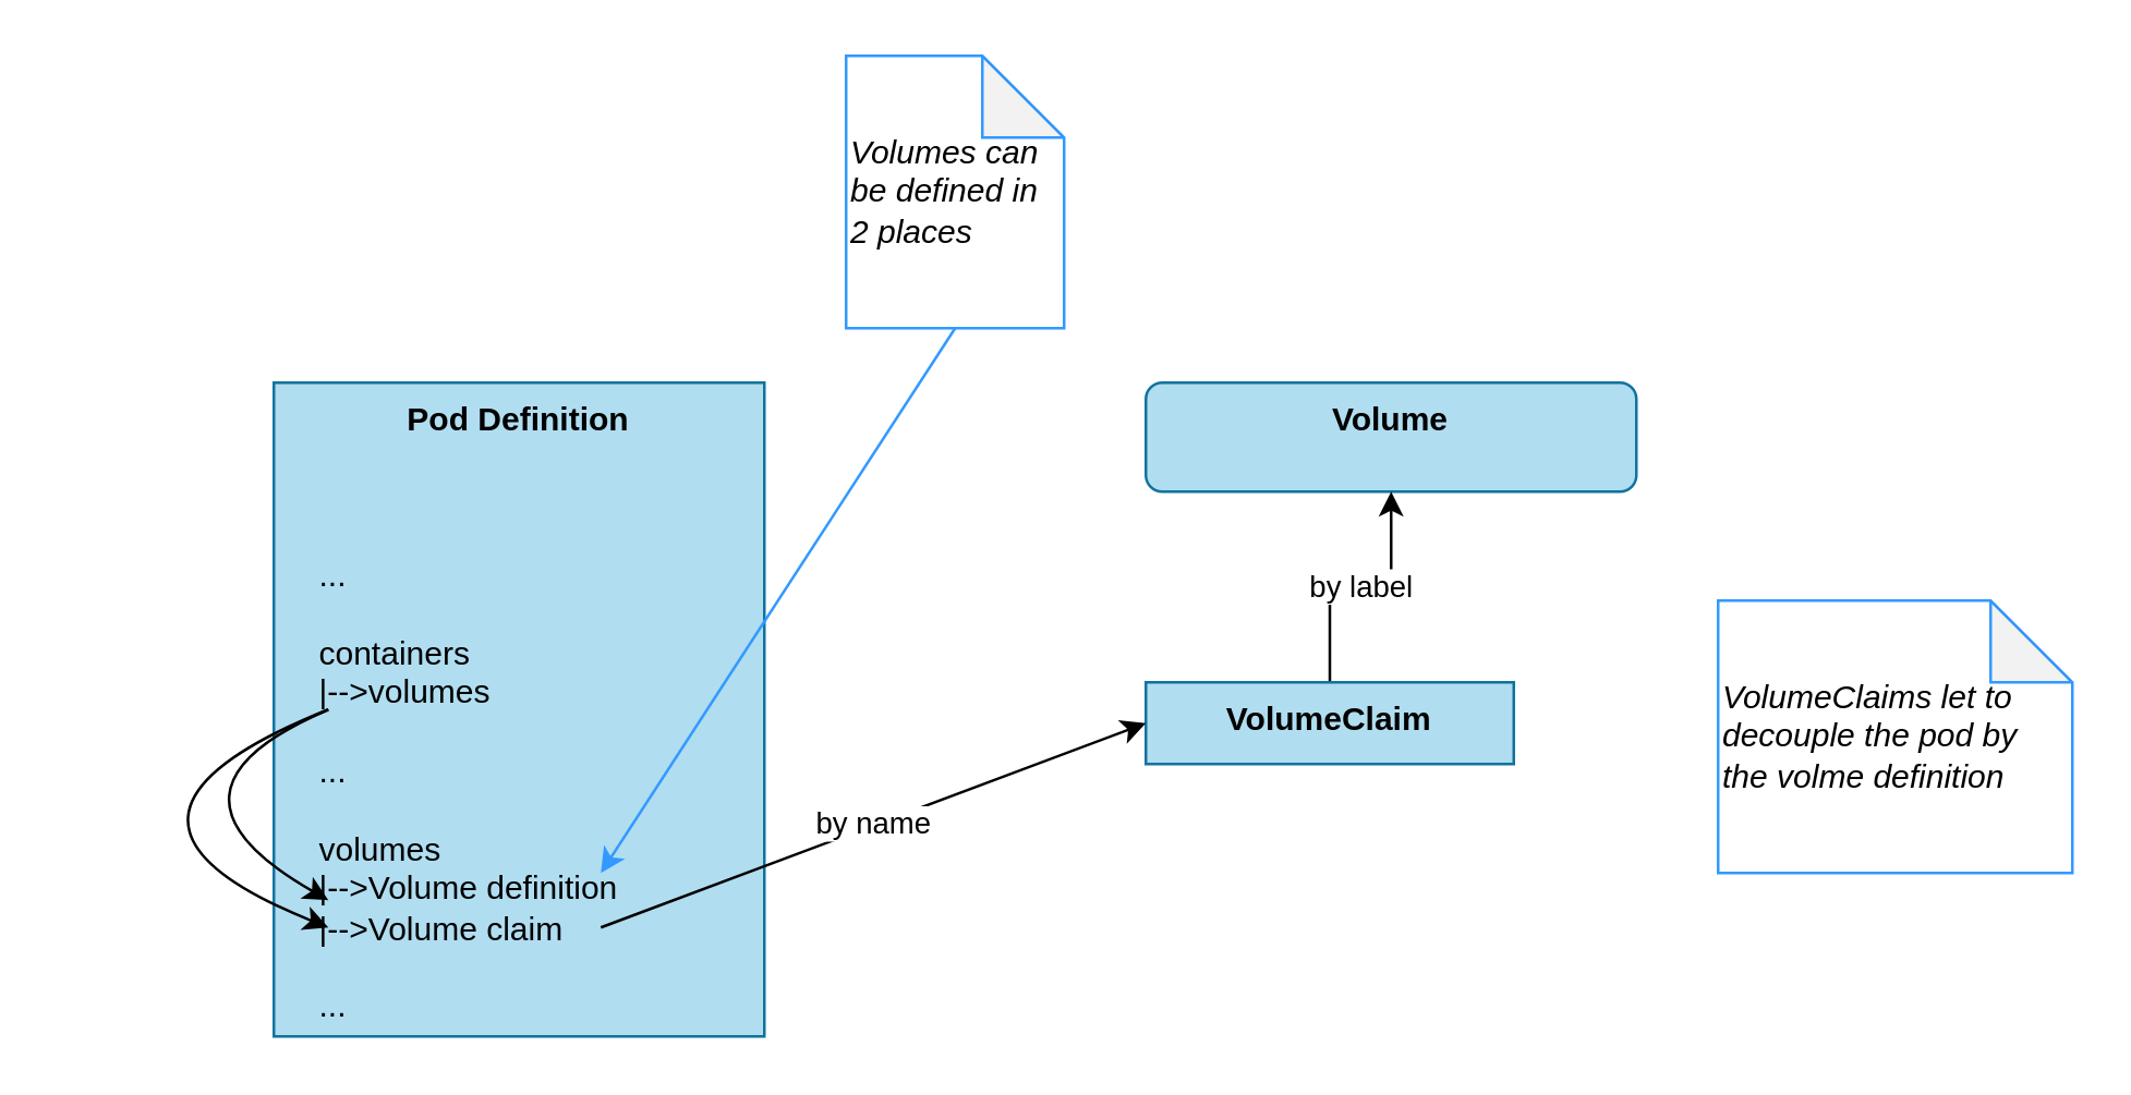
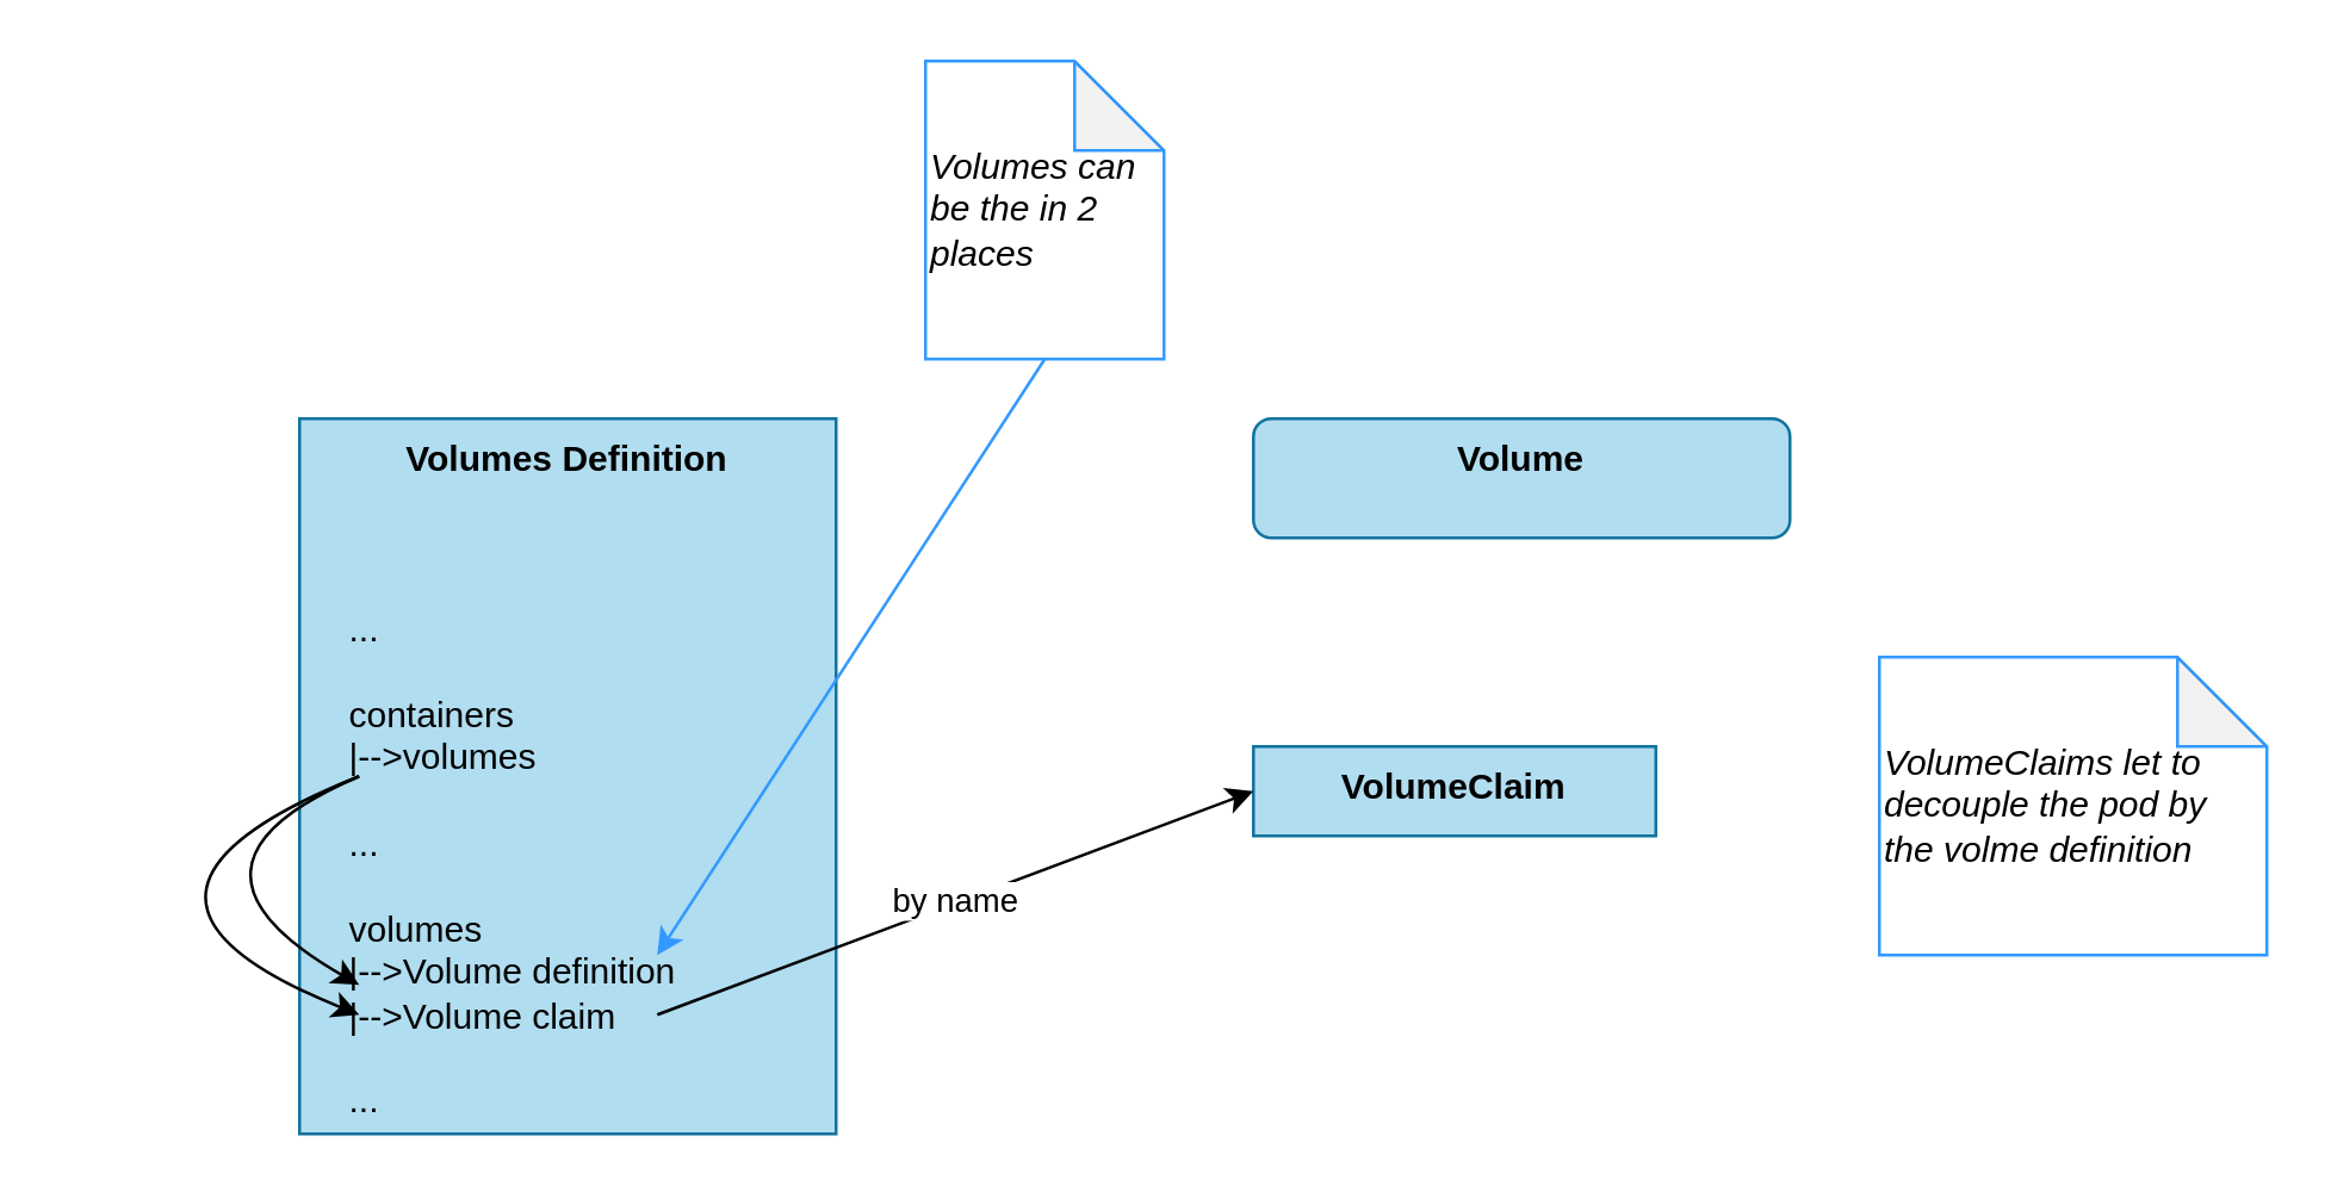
  <mxCell id="0" />
  <mxCell id="1" parent="0" />
- <mxCell id="2" value="&lt;b&gt;Pod Definition&lt;/b&gt;" style="rounded=0;whiteSpace=wrap;html=1;verticalAlign=top;fillColor=#b1ddf0;strokeColor=#10739e;movable=0;resizable=0;rotatable=0;deletable=0;editable=0;connectable=0;" vertex="1" parent="1"><mxGeometry x="100" y="140" width="180" height="240" as="geometry" /></mxCell>
+ <mxCell id="2" value="&lt;b&gt;Volumes Definition&lt;/b&gt;" style="rounded=0;whiteSpace=wrap;html=1;verticalAlign=top;fillColor=#b1ddf0;strokeColor=#10739e;movable=0;resizable=0;rotatable=0;deletable=0;editable=0;connectable=0;" vertex="1" parent="1"><mxGeometry x="100" y="140" width="180" height="240" as="geometry" /></mxCell>
  <mxCell id="3" value="...&lt;br&gt;&lt;br&gt;containers&lt;br&gt;|--&amp;gt;volumes&lt;br&gt;&lt;br&gt;...&lt;br&gt;&lt;br&gt;volumes&lt;br&gt;|--&amp;gt;Volume definition&lt;br&gt;|--&amp;gt;Volume claim&lt;br&gt;&lt;br&gt;..." style="text;html=1;strokeColor=none;fillColor=none;align=left;verticalAlign=middle;whiteSpace=wrap;rounded=0;movable=0;resizable=0;rotatable=0;deletable=0;editable=0;connectable=0;" vertex="1" parent="1"><mxGeometry x="115" y="210" width="150" height="160" as="geometry" /></mxCell>
  <mxCell id="4" value="&lt;b&gt;Volume&lt;/b&gt;" style="whiteSpace=wrap;html=1;verticalAlign=top;fillColor=#b1ddf0;strokeColor=#10739e;rounded=1;" vertex="1" parent="1"><mxGeometry x="420" y="140" width="180" height="40" as="geometry" /></mxCell>
- <mxCell id="5" value="by label" style="edgeStyle=orthogonalEdgeStyle;rounded=0;orthogonalLoop=1;jettySize=auto;html=1;entryX=0.5;entryY=1;entryDx=0;entryDy=0;" edge="1" parent="1" source="6" target="4"><mxGeometry relative="1" as="geometry" /></mxCell>
  <mxCell id="6" value="&lt;b&gt;VolumeClaim&lt;/b&gt;" style="rounded=0;whiteSpace=wrap;html=1;verticalAlign=top;fillColor=#b1ddf0;strokeColor=#10739e;" vertex="1" parent="1"><mxGeometry x="420" y="250" width="135" height="30" as="geometry" /></mxCell>
  <mxCell id="7" value="by name" style="endArrow=classic;html=1;entryX=0;entryY=0.5;entryDx=0;entryDy=0;" edge="1" parent="1" target="6"><mxGeometry width="50" height="50" relative="1" as="geometry"><mxPoint x="220" y="340" as="sourcePoint" /><mxPoint x="420" y="170" as="targetPoint" /></mxGeometry></mxCell>
  <mxCell id="8" value="" style="endArrow=classic;html=1;curved=1;" edge="1" parent="1"><mxGeometry width="50" height="50" relative="1" as="geometry"><mxPoint x="120" y="260" as="sourcePoint" /><mxPoint x="120" y="330" as="targetPoint" /><Array as="points"><mxPoint x="50" y="290" /></Array></mxGeometry></mxCell>
  <mxCell id="9" value="" style="endArrow=classic;html=1;curved=1;" edge="1" parent="1"><mxGeometry x="-0.466" y="9" width="50" height="50" relative="1" as="geometry"><mxPoint x="120" y="260" as="sourcePoint" /><mxPoint x="120" y="340" as="targetPoint" /><Array as="points"><mxPoint x="20" y="300" /></Array><mxPoint x="1" as="offset" /></mxGeometry></mxCell>
- <mxCell id="10" value="&lt;i&gt;Volumes can be defined in 2 places&lt;/i&gt;" style="shape=note;whiteSpace=wrap;html=1;backgroundOutline=1;darkOpacity=0.05;align=left;strokeColor=#3399FF;" vertex="1" parent="1"><mxGeometry x="310" y="20" width="80" height="100" as="geometry" /></mxCell>
+ <mxCell id="10" value="&lt;i&gt;Volumes can be the in 2 places&lt;/i&gt;" style="shape=note;whiteSpace=wrap;html=1;backgroundOutline=1;darkOpacity=0.05;align=left;strokeColor=#3399FF;" vertex="1" parent="1"><mxGeometry x="310" y="20" width="80" height="100" as="geometry" /></mxCell>
  <mxCell id="11" value="" style="endArrow=classic;html=1;exitX=0.5;exitY=1;exitDx=0;exitDy=0;exitPerimeter=0;strokeColor=#3399FF;" edge="1" parent="1" source="10"><mxGeometry width="50" height="50" relative="1" as="geometry"><mxPoint x="370" y="210" as="sourcePoint" /><mxPoint x="220" y="320" as="targetPoint" /></mxGeometry></mxCell>
  <mxCell id="12" value="&lt;i&gt;VolumeClaims let to decouple the pod by the volme definition&lt;/i&gt;" style="shape=note;whiteSpace=wrap;html=1;backgroundOutline=1;darkOpacity=0.05;align=left;strokeColor=#3399FF;" vertex="1" parent="1"><mxGeometry x="630" y="220" width="130" height="100" as="geometry" /></mxCell>
